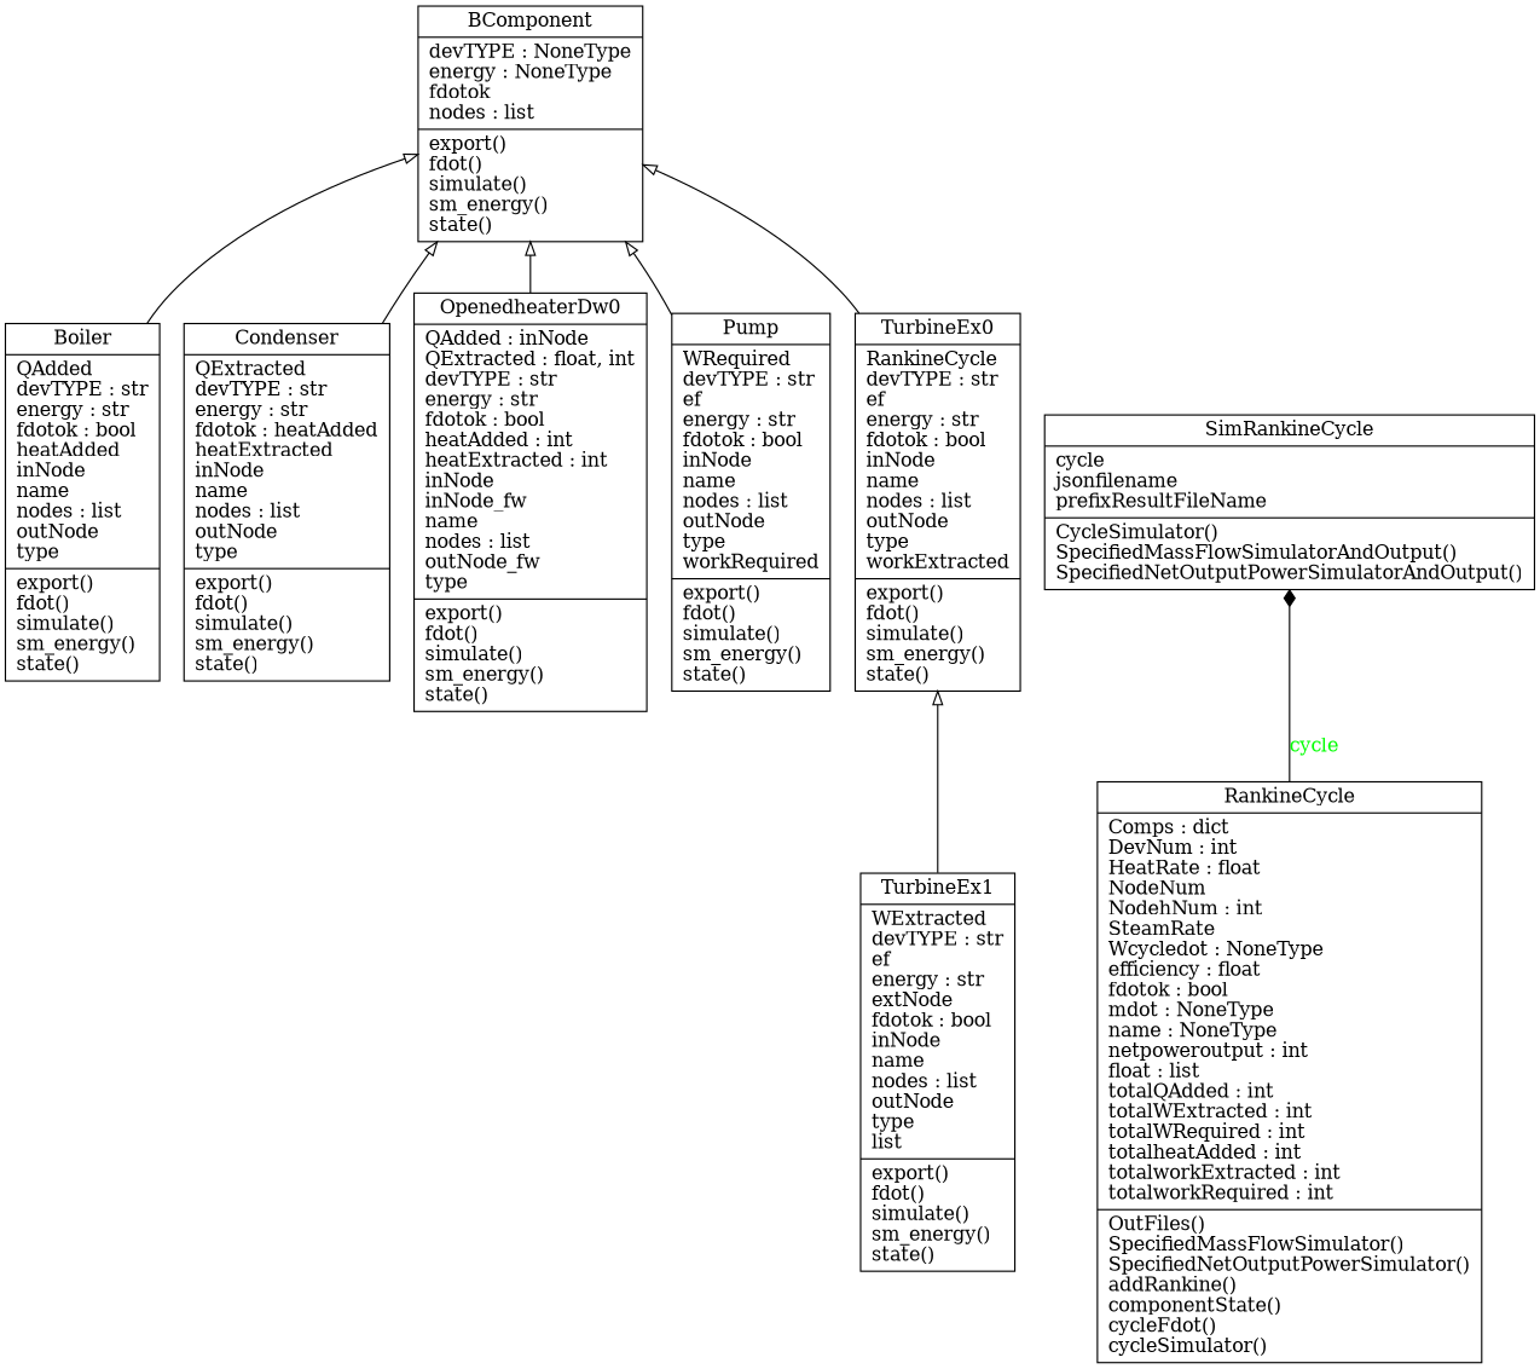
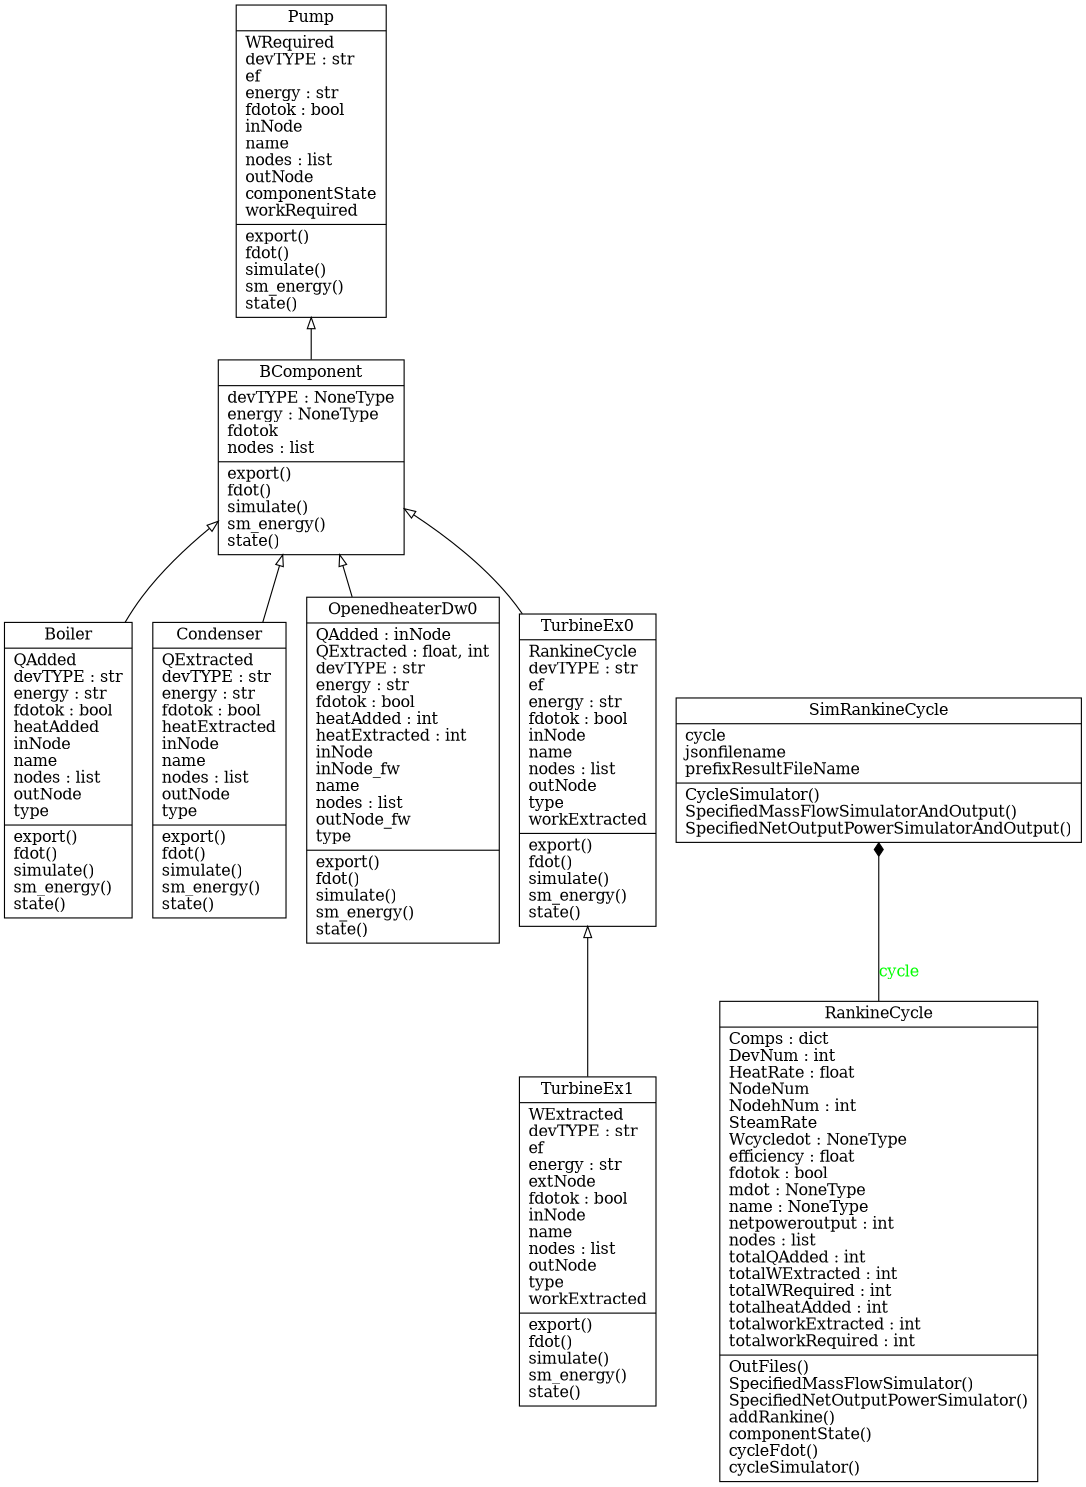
  digraph {
    rankdir=BT
    node [shape=record]
    edge [arrowhead=empty arrowtail=none]
    n1 [label="{BComponent|devTYPE : NoneType\lenergy : NoneType\lfdotok\lnodes : list\l|export()\lfdot()\lsimulate()\lsm_energy()\lstate()\l}"]
    n2 [label="{Boiler|QAdded\ldevTYPE : str\lenergy : str\lfdotok : bool\lheatAdded\linNode\lname\lnodes : list\loutNode\ltype\l|export()\lfdot()\lsimulate()\lsm_energy()\lstate()\l}"]
-   n3 [label="{Condenser|QExtracted\ldevTYPE : str\lenergy : str\lfdotok : heatAdded\lheatExtracted\linNode\lname\lnodes : list\loutNode\ltype\l|export()\lfdot()\lsimulate()\lsm_energy()\lstate()\l}"]
+   n3 [label="{Condenser|QExtracted\ldevTYPE : str\lenergy : str\lfdotok : bool\lheatExtracted\linNode\lname\lnodes : list\loutNode\ltype\l|export()\lfdot()\lsimulate()\lsm_energy()\lstate()\l}"]
    n4 [label="{OpenedheaterDw0|QAdded : inNode\lQExtracted : float, int\ldevTYPE : str\lenergy : str\lfdotok : bool\lheatAdded : int\lheatExtracted : int\linNode\linNode_fw\lname\lnodes : list\loutNode_fw\ltype\l|export()\lfdot()\lsimulate()\lsm_energy()\lstate()\l}"]
-   n5 [label="{Pump|WRequired\ldevTYPE : str\lef\lenergy : str\lfdotok : bool\linNode\lname\lnodes : list\loutNode\ltype\lworkRequired\l|export()\lfdot()\lsimulate()\lsm_energy()\lstate()\l}"]
-   n6 [label="{RankineCycle|Comps : dict\lDevNum : int\lHeatRate : float\lNodeNum\lNodehNum : int\lSteamRate\lWcycledot : NoneType\lefficiency : float\lfdotok : bool\lmdot : NoneType\lname : NoneType\lnetpoweroutput : int\lfloat : list\ltotalQAdded : int\ltotalWExtracted : int\ltotalWRequired : int\ltotalheatAdded : int\ltotalworkExtracted : int\ltotalworkRequired : int\l|OutFiles()\lSpecifiedMassFlowSimulator()\lSpecifiedNetOutputPowerSimulator()\laddRankine()\lcomponentState()\lcycleFdot()\lcycleSimulator()\l}"]
+   n5 [label="{Pump|WRequired\ldevTYPE : str\lef\lenergy : str\lfdotok : bool\linNode\lname\lnodes : list\loutNode\lcomponentState\lworkRequired\l|export()\lfdot()\lsimulate()\lsm_energy()\lstate()\l}"]
+   n6 [label="{RankineCycle|Comps : dict\lDevNum : int\lHeatRate : float\lNodeNum\lNodehNum : int\lSteamRate\lWcycledot : NoneType\lefficiency : float\lfdotok : bool\lmdot : NoneType\lname : NoneType\lnetpoweroutput : int\lnodes : list\ltotalQAdded : int\ltotalWExtracted : int\ltotalWRequired : int\ltotalheatAdded : int\ltotalworkExtracted : int\ltotalworkRequired : int\l|OutFiles()\lSpecifiedMassFlowSimulator()\lSpecifiedNetOutputPowerSimulator()\laddRankine()\lcomponentState()\lcycleFdot()\lcycleSimulator()\l}"]
    n7 [label="{SimRankineCycle|cycle\ljsonfilename\lprefixResultFileName\l|CycleSimulator()\lSpecifiedMassFlowSimulatorAndOutput()\lSpecifiedNetOutputPowerSimulatorAndOutput()\l}"]
    n8 [label="{TurbineEx0|RankineCycle\ldevTYPE : str\lef\lenergy : str\lfdotok : bool\linNode\lname\lnodes : list\loutNode\ltype\lworkExtracted\l|export()\lfdot()\lsimulate()\lsm_energy()\lstate()\l}"]
-   n9 [label="{TurbineEx1|WExtracted\ldevTYPE : str\lef\lenergy : str\lextNode\lfdotok : bool\linNode\lname\lnodes : list\loutNode\ltype\llist\l|export()\lfdot()\lsimulate()\lsm_energy()\lstate()\l}"]
+   n9 [label="{TurbineEx1|WExtracted\ldevTYPE : str\lef\lenergy : str\lextNode\lfdotok : bool\linNode\lname\lnodes : list\loutNode\ltype\lworkExtracted\l|export()\lfdot()\lsimulate()\lsm_energy()\lstate()\l}"]
    n2 -> n1
    n3 -> n1
    n4 -> n1
-   n5 -> n1
+   n1 -> n5
    n6 -> n7 [arrowhead=diamond fontcolor=green label=cycle style=solid]
    n8 -> n1
    n9 -> n8
  }
